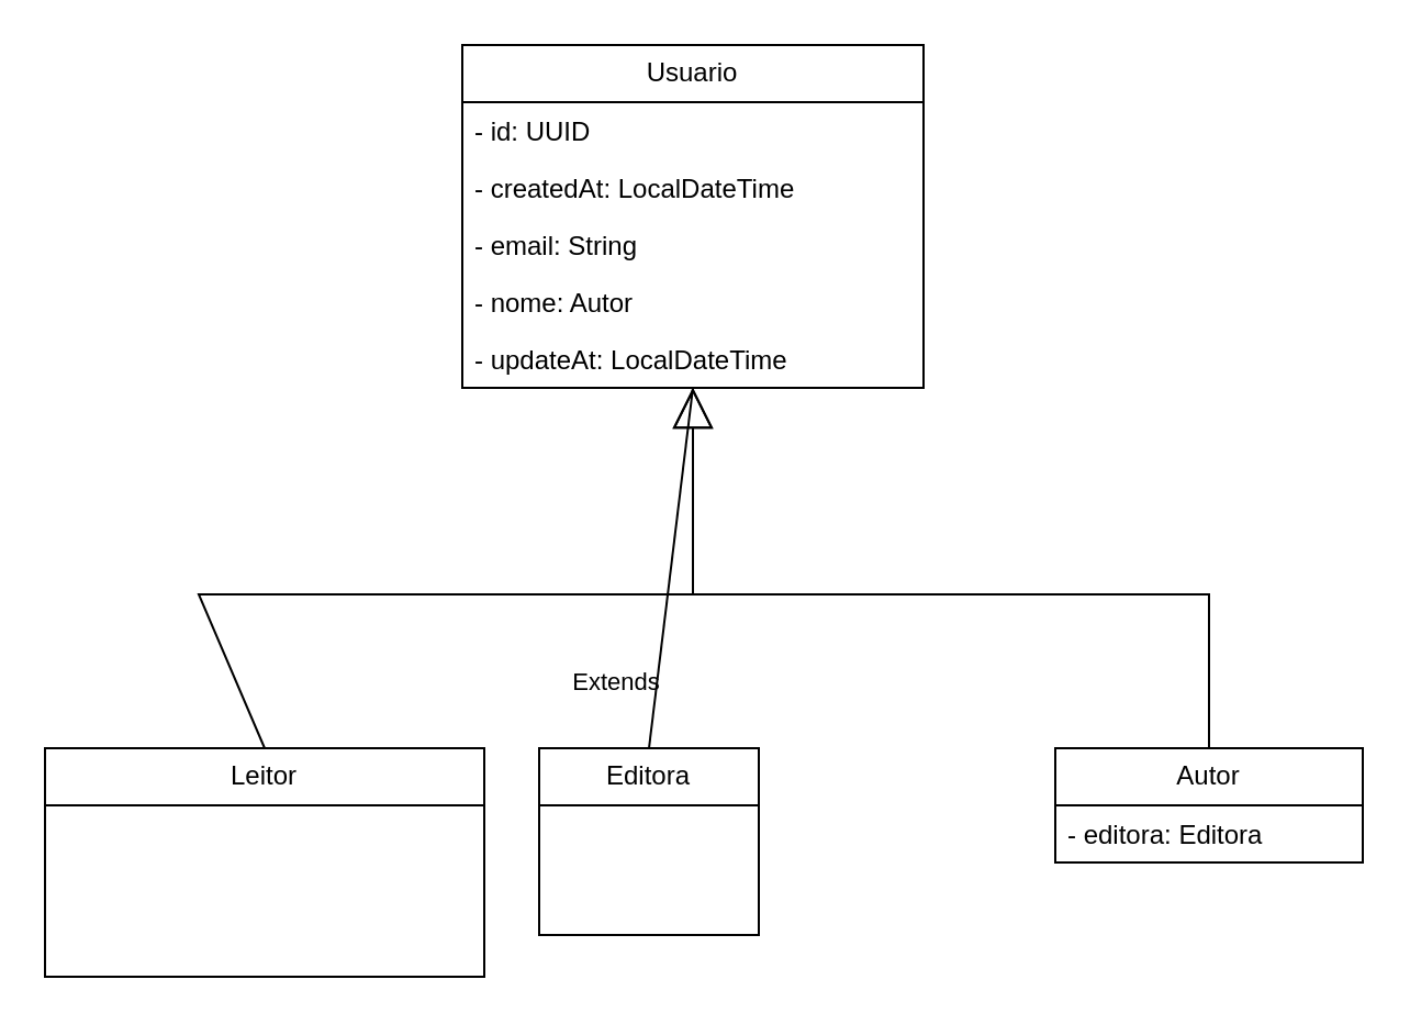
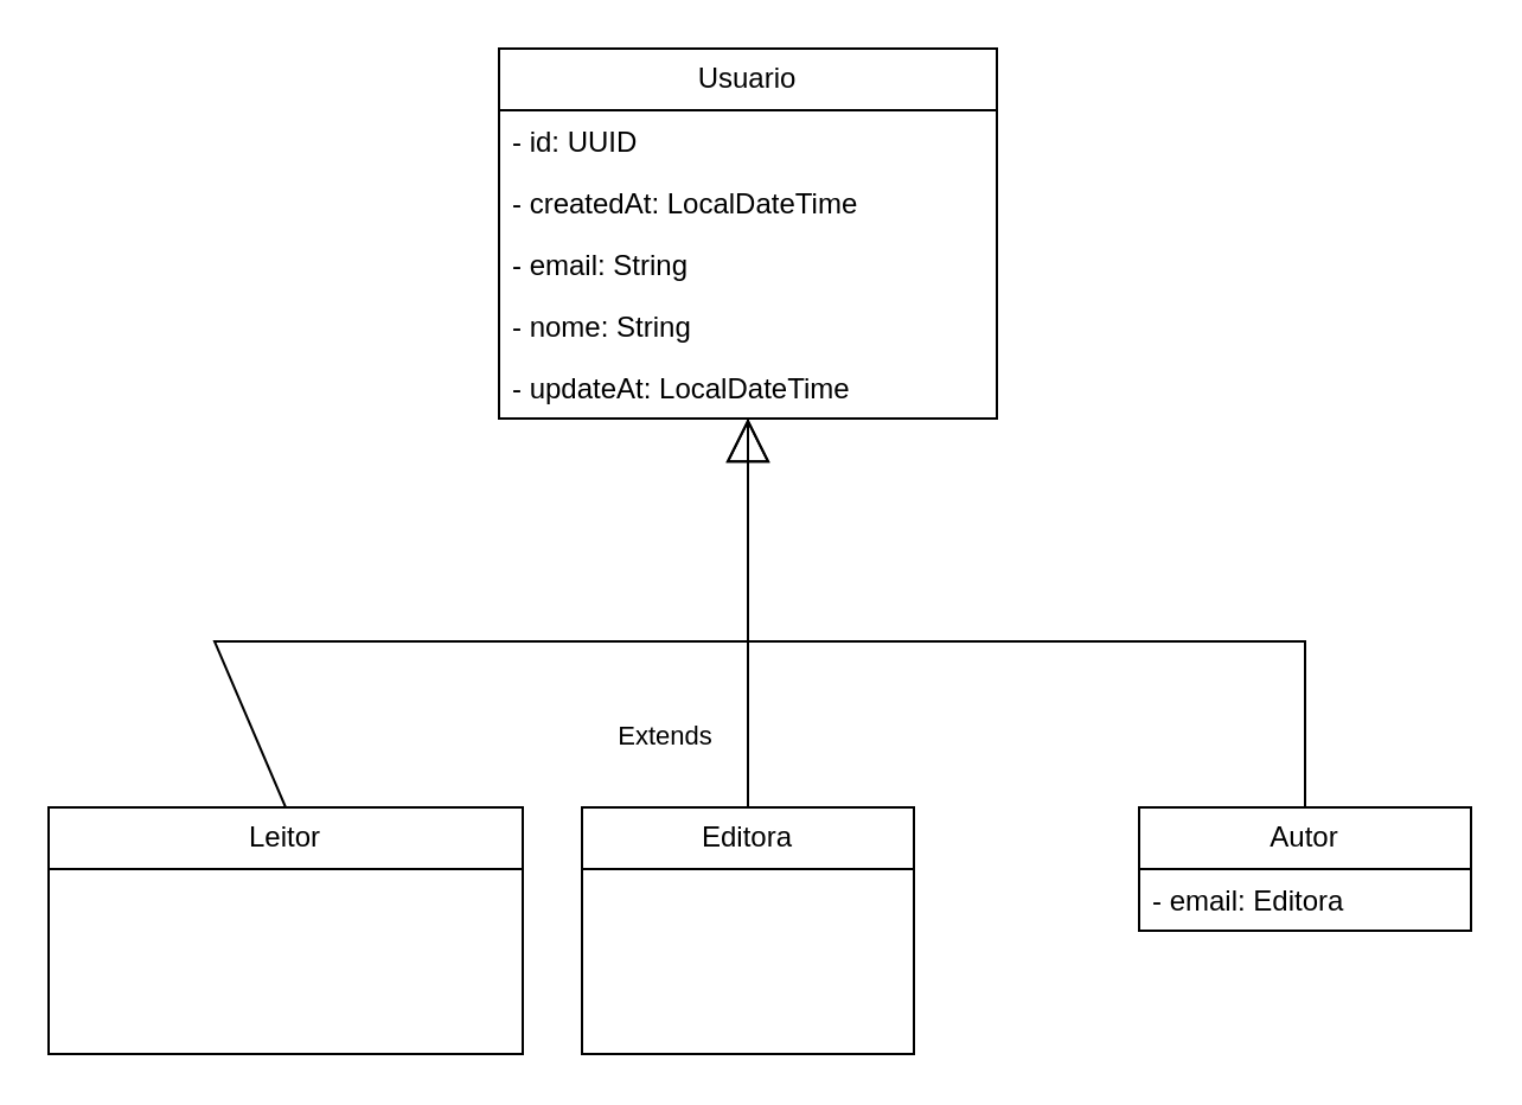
  <mxCell id="0" />
  <mxCell id="1" parent="0" />
  <mxCell id="2" value="Usuario" style="swimlane;fontStyle=0;childLayout=stackLayout;horizontal=1;startSize=26;fillColor=none;horizontalStack=0;resizeParent=1;resizeParentMax=0;resizeLast=0;collapsible=1;marginBottom=0;whiteSpace=wrap;html=1;" vertex="1" parent="1"><mxGeometry x="210" y="20" width="210" height="156" as="geometry" /></mxCell>
  <mxCell id="3" value="- id: UUID&lt;div&gt;&lt;br&gt;&lt;/div&gt;" style="text;strokeColor=none;fillColor=none;align=left;verticalAlign=top;spacingLeft=4;spacingRight=4;overflow=hidden;rotatable=0;points=[[0,0.5],[1,0.5]];portConstraint=eastwest;whiteSpace=wrap;html=1;" vertex="1" parent="2"><mxGeometry y="26" width="210" height="26" as="geometry" /></mxCell>
  <mxCell id="4" value="- createdAt: LocalDateTime&amp;nbsp;" style="text;strokeColor=none;fillColor=none;align=left;verticalAlign=top;spacingLeft=4;spacingRight=4;overflow=hidden;rotatable=0;points=[[0,0.5],[1,0.5]];portConstraint=eastwest;whiteSpace=wrap;html=1;" vertex="1" parent="2"><mxGeometry y="52" width="210" height="26" as="geometry" /></mxCell>
  <mxCell id="5" value="- email: String" style="text;strokeColor=none;fillColor=none;align=left;verticalAlign=top;spacingLeft=4;spacingRight=4;overflow=hidden;rotatable=0;points=[[0,0.5],[1,0.5]];portConstraint=eastwest;whiteSpace=wrap;html=1;" vertex="1" parent="2"><mxGeometry y="78" width="210" height="26" as="geometry" /></mxCell>
- <mxCell id="6" value="- nome: Autor" style="text;strokeColor=none;fillColor=none;align=left;verticalAlign=top;spacingLeft=4;spacingRight=4;overflow=hidden;rotatable=0;points=[[0,0.5],[1,0.5]];portConstraint=eastwest;whiteSpace=wrap;html=1;" vertex="1" parent="2"><mxGeometry y="104" width="210" height="26" as="geometry" /></mxCell>
+ <mxCell id="6" value="- nome: String" style="text;strokeColor=none;fillColor=none;align=left;verticalAlign=top;spacingLeft=4;spacingRight=4;overflow=hidden;rotatable=0;points=[[0,0.5],[1,0.5]];portConstraint=eastwest;whiteSpace=wrap;html=1;" vertex="1" parent="2"><mxGeometry y="104" width="210" height="26" as="geometry" /></mxCell>
  <mxCell id="7" value="- updateAt: LocalDateTime&amp;nbsp;" style="text;strokeColor=none;fillColor=none;align=left;verticalAlign=top;spacingLeft=4;spacingRight=4;overflow=hidden;rotatable=0;points=[[0,0.5],[1,0.5]];portConstraint=eastwest;whiteSpace=wrap;html=1;" vertex="1" parent="2"><mxGeometry y="130" width="210" height="26" as="geometry" /></mxCell>
  <mxCell id="8" value="Leitor" style="swimlane;fontStyle=0;childLayout=stackLayout;horizontal=1;startSize=26;fillColor=none;horizontalStack=0;resizeParent=1;resizeParentMax=0;resizeLast=0;collapsible=1;marginBottom=0;whiteSpace=wrap;html=1;" vertex="1" parent="1"><mxGeometry x="20" y="340" width="200" height="104" as="geometry" /></mxCell>
  <mxCell id="9" value="Autor" style="swimlane;fontStyle=0;childLayout=stackLayout;horizontal=1;startSize=26;fillColor=none;horizontalStack=0;resizeParent=1;resizeParentMax=0;resizeLast=0;collapsible=1;marginBottom=0;whiteSpace=wrap;html=1;" vertex="1" parent="1"><mxGeometry x="480" y="340" width="140" height="52" as="geometry" /></mxCell>
- <mxCell id="10" value="- editora: Editora" style="text;strokeColor=none;fillColor=none;align=left;verticalAlign=top;spacingLeft=4;spacingRight=4;overflow=hidden;rotatable=0;points=[[0,0.5],[1,0.5]];portConstraint=eastwest;whiteSpace=wrap;html=1;" vertex="1" parent="9"><mxGeometry y="26" width="140" height="26" as="geometry" /></mxCell>
+ <mxCell id="10" value="- email: Editora" style="text;strokeColor=none;fillColor=none;align=left;verticalAlign=top;spacingLeft=4;spacingRight=4;overflow=hidden;rotatable=0;points=[[0,0.5],[1,0.5]];portConstraint=eastwest;whiteSpace=wrap;html=1;" vertex="1" parent="9"><mxGeometry y="26" width="140" height="26" as="geometry" /></mxCell>
  <mxCell id="11" value="Extends" style="endArrow=block;endSize=16;endFill=0;html=1;rounded=0;exitX=0.5;exitY=0;exitDx=0;exitDy=0;entryX=0.5;entryY=1;entryDx=0;entryDy=0;" edge="1" parent="1" source="8" target="2"><mxGeometry x="0.445" y="-20" width="160" relative="1" as="geometry"><mxPoint x="210" y="250" as="sourcePoint" /><mxPoint x="370" y="250" as="targetPoint" /><Array as="points"><mxPoint x="90" y="270" /><mxPoint x="315" y="270" /></Array><mxPoint x="-20" y="20" as="offset" /></mxGeometry></mxCell>
  <mxCell id="12" value="" style="endArrow=block;endSize=16;endFill=0;html=1;rounded=0;exitX=0.5;exitY=0;exitDx=0;exitDy=0;entryX=0.5;entryY=1;entryDx=0;entryDy=0;" edge="1" parent="1" source="9" target="2"><mxGeometry x="0.175" y="-65" width="160" relative="1" as="geometry"><mxPoint x="230" y="460" as="sourcePoint" /><mxPoint x="370" y="394" as="targetPoint" /><mxPoint as="offset" /><Array as="points"><mxPoint x="550" y="270" /><mxPoint x="315" y="270" /></Array></mxGeometry></mxCell>
- <mxCell id="13" value="Editora" style="swimlane;fontStyle=0;childLayout=stackLayout;horizontal=1;startSize=26;fillColor=none;horizontalStack=0;resizeParent=1;resizeParentMax=0;resizeLast=0;collapsible=1;marginBottom=0;whiteSpace=wrap;html=1;" vertex="1" parent="1"><mxGeometry x="245" y="340" width="100" height="85" as="geometry" /></mxCell>
+ <mxCell id="13" value="Editora" style="swimlane;fontStyle=0;childLayout=stackLayout;horizontal=1;startSize=26;fillColor=none;horizontalStack=0;resizeParent=1;resizeParentMax=0;resizeLast=0;collapsible=1;marginBottom=0;whiteSpace=wrap;html=1;" vertex="1" parent="1"><mxGeometry x="245" y="340" width="140" height="104" as="geometry" /></mxCell>
  <mxCell id="14" value="" style="endArrow=none;endSize=16;endFill=0;html=1;rounded=0;entryX=0.5;entryY=1;entryDx=0;entryDy=0;exitX=0.5;exitY=0;exitDx=0;exitDy=0;" edge="1" parent="1" source="13" target="2"><mxGeometry width="160" relative="1" as="geometry"><mxPoint x="270" y="340" as="sourcePoint" /><mxPoint x="310" y="170" as="targetPoint" /></mxGeometry></mxCell>
